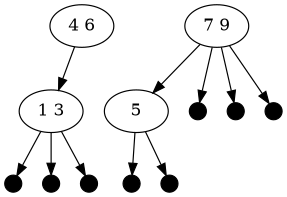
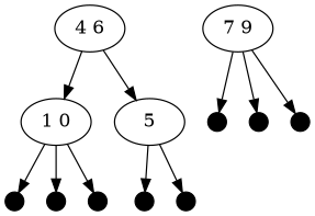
  digraph {
    node [shape=point]
    n1 [label="4 6" shape=""]
-   n2 [label="1 3" shape=""]
+   n2 [label="1 0" shape=""]
    n3 [label=5 shape=""]
    2 [width=0.2]
    3 [width=0.2]
    4 [width=0.2]
    6 [width=0.2]
    7 [width=0.2]
    n9 [label="7 9" shape=""]
    9 [width=0.2]
    10 [width=0.2]
    11 [width=0.2]
    n1 -> n2
-   n9 -> n3
+   n1 -> n3
    n2 -> 2
    n2 -> 3
    n2 -> 4
    n3 -> 6
    n3 -> 7
    n9 -> 9
    n9 -> 10
    n9 -> 11
  }
